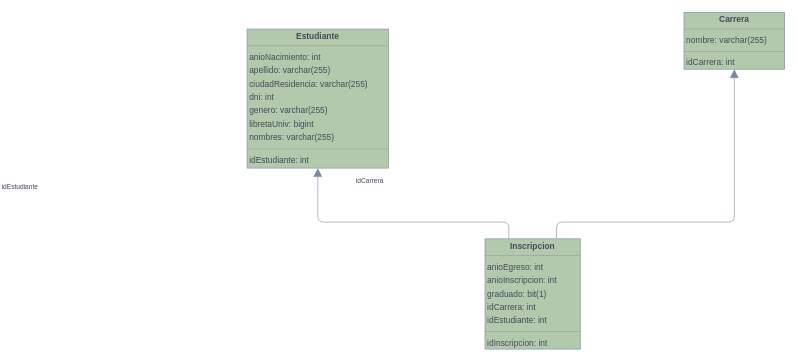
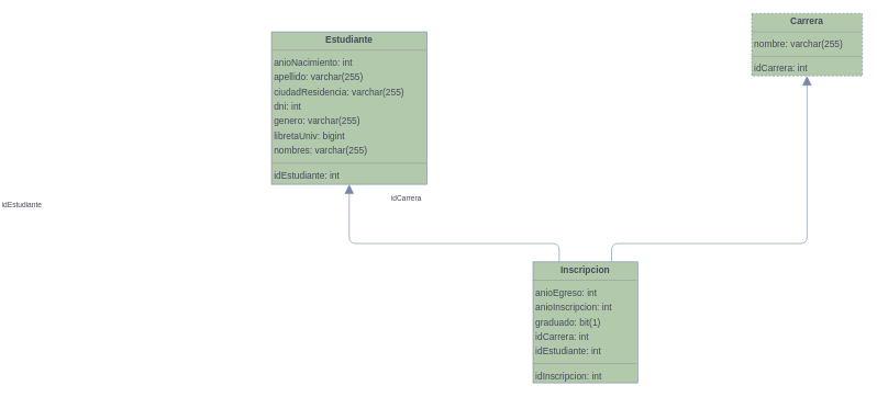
  <mxCell id="0" />
  <mxCell id="1" parent="0" />
- <mxCell id="2" value="&lt;p style=&quot;margin:0px;margin-top:4px;text-align:center;&quot;&gt;&lt;b&gt;Carrera&lt;/b&gt;&lt;/p&gt;&lt;hr size=&quot;1&quot;/&gt;&lt;p style=&quot;margin:0 0 0 4px;line-height:1.6;&quot;&gt; nombre: varchar(255)&lt;/p&gt;&lt;hr size=&quot;1&quot;/&gt;&lt;p style=&quot;margin:0 0 0 4px;line-height:1.6;&quot;&gt; idCarrera: int&lt;/p&gt;" style="verticalAlign=top;align=left;overflow=fill;fontSize=14;fontFamily=Helvetica;html=1;rounded=0;shadow=0;comic=0;labelBackgroundColor=none;strokeWidth=1;fillColor=#B2C9AB;strokeColor=#788AA3;fontColor=#46495D;" parent="1" vertex="1"><mxGeometry x="749" y="20" width="168" height="95" as="geometry" /></mxCell>
+ <mxCell id="2" value="&lt;p style=&quot;margin:0px;margin-top:4px;text-align:center;&quot;&gt;&lt;b&gt;Carrera&lt;/b&gt;&lt;/p&gt;&lt;hr size=&quot;1&quot;/&gt;&lt;p style=&quot;margin:0 0 0 4px;line-height:1.6;&quot;&gt; nombre: varchar(255)&lt;/p&gt;&lt;hr size=&quot;1&quot;/&gt;&lt;p style=&quot;margin:0 0 0 4px;line-height:1.6;&quot;&gt; idCarrera: int&lt;/p&gt;" style="verticalAlign=top;align=left;overflow=fill;fontSize=14;fontFamily=Helvetica;html=1;rounded=0;shadow=0;comic=0;labelBackgroundColor=none;strokeWidth=1;fillColor=#B2C9AB;strokeColor=#788AA3;fontColor=#46495D;dashed=1;" parent="1" vertex="1"><mxGeometry x="749" y="20" width="168" height="95" as="geometry" /></mxCell>
  <mxCell id="3" value="&lt;p style=&quot;margin:0px;margin-top:4px;text-align:center;&quot;&gt;&lt;b&gt;Estudiante&lt;/b&gt;&lt;/p&gt;&lt;hr size=&quot;1&quot;/&gt;&lt;p style=&quot;margin:0 0 0 4px;line-height:1.6;&quot;&gt; anioNacimiento: int&lt;br/&gt; apellido: varchar(255)&lt;br/&gt; ciudadResidencia: varchar(255)&lt;br/&gt; dni: int&lt;br/&gt; genero: varchar(255)&lt;br/&gt; libretaUniv: bigint&lt;br/&gt; nombres: varchar(255)&lt;/p&gt;&lt;hr size=&quot;1&quot;/&gt;&lt;p style=&quot;margin:0 0 0 4px;line-height:1.6;&quot;&gt; idEstudiante: int&lt;/p&gt;" style="verticalAlign=top;align=left;overflow=fill;fontSize=14;fontFamily=Helvetica;html=1;rounded=0;shadow=0;comic=0;labelBackgroundColor=none;strokeWidth=1;fillColor=#B2C9AB;strokeColor=#788AA3;fontColor=#46495D;" parent="1" vertex="1"><mxGeometry x="20" y="48" width="236" height="232" as="geometry" /></mxCell>
  <mxCell id="4" value="&lt;p style=&quot;margin:0px;margin-top:4px;text-align:center;&quot;&gt;&lt;b&gt;Inscripcion&lt;/b&gt;&lt;/p&gt;&lt;hr size=&quot;1&quot;/&gt;&lt;p style=&quot;margin:0 0 0 4px;line-height:1.6;&quot;&gt; anioEgreso: int&lt;br/&gt; anioInscripcion: int&lt;br/&gt; graduado: bit(1)&lt;br/&gt; idCarrera: int&lt;br/&gt; idEstudiante: int&lt;/p&gt;&lt;hr size=&quot;1&quot;/&gt;&lt;p style=&quot;margin:0 0 0 4px;line-height:1.6;&quot;&gt; idInscripcion: int&lt;/p&gt;" style="verticalAlign=top;align=left;overflow=fill;fontSize=14;fontFamily=Helvetica;html=1;rounded=0;shadow=0;comic=0;labelBackgroundColor=none;strokeWidth=1;fillColor=#B2C9AB;strokeColor=#788AA3;fontColor=#46495D;" parent="1" vertex="1"><mxGeometry x="417" y="398" width="159" height="184" as="geometry" /></mxCell>
  <mxCell id="5" value="" style="html=1;rounded=1;edgeStyle=orthogonalEdgeStyle;dashed=0;startArrow=none;endArrow=block;endSize=12;strokeColor=#788AA3;exitX=0.750;exitY=0.000;exitDx=0;exitDy=0;entryX=0.500;entryY=1.000;entryDx=0;entryDy=0;labelBackgroundColor=none;fontColor=default;" parent="1" source="4" target="2" edge="1"><mxGeometry width="50" height="50" relative="1" as="geometry"><Array as="points"><mxPoint x="536" y="370" /><mxPoint x="833" y="370" /></Array></mxGeometry></mxCell>
  <mxCell id="6" value="idCarrera" style="edgeLabel;resizable=0;html=1;align=left;verticalAlign=top;strokeColor=#788AA3;labelBackgroundColor=none;fontColor=#46495D;" parent="5" vertex="1" connectable="0"><mxGeometry x="200" y="288" as="geometry" /></mxCell>
  <mxCell id="7" value="" style="html=1;rounded=1;edgeStyle=orthogonalEdgeStyle;dashed=0;startArrow=none;endArrow=block;endSize=12;strokeColor=#788AA3;exitX=0.250;exitY=0.000;exitDx=0;exitDy=0;entryX=0.500;entryY=1.000;entryDx=0;entryDy=0;labelBackgroundColor=none;fontColor=default;" parent="1" source="4" target="3" edge="1"><mxGeometry width="50" height="50" relative="1" as="geometry"><Array as="points"><mxPoint y="370" x="456" /><mxPoint x="138" y="370" /></Array></mxGeometry></mxCell>
  <mxCell id="8" value="idEstudiante" style="edgeLabel;resizable=0;html=1;align=left;verticalAlign=top;strokeColor=#788AA3;labelBackgroundColor=none;fontColor=#46495D;" parent="7" vertex="1" connectable="0"><mxGeometry x="-391" y="298" as="geometry" /></mxCell>
